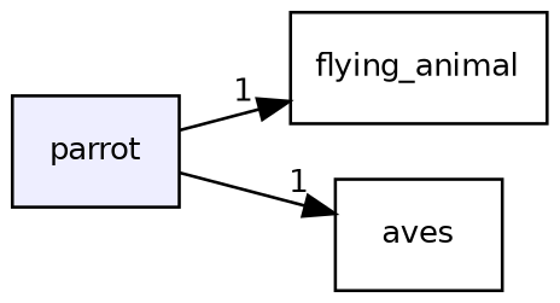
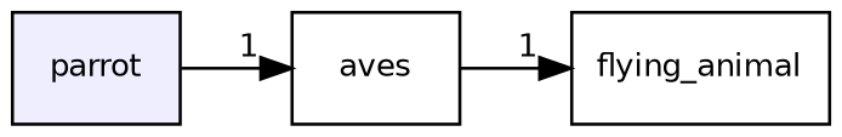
  digraph {
    compound=true
    rankdir=LR
    node [fontname=Helvetica fontsize=10 shape=box]
    edge [headlabel=1 labeldistance=1.5 labelfontname=Helvetica labelfontsize=10]
    n1 [fillcolor="#eeeeff" label=parrot pencolor=black style=filled]
    n2 [label=flying_animal]
    n3 [label=aves]
-   n1 -> n2
+   n3 -> n2
    n1 -> n3
  }
